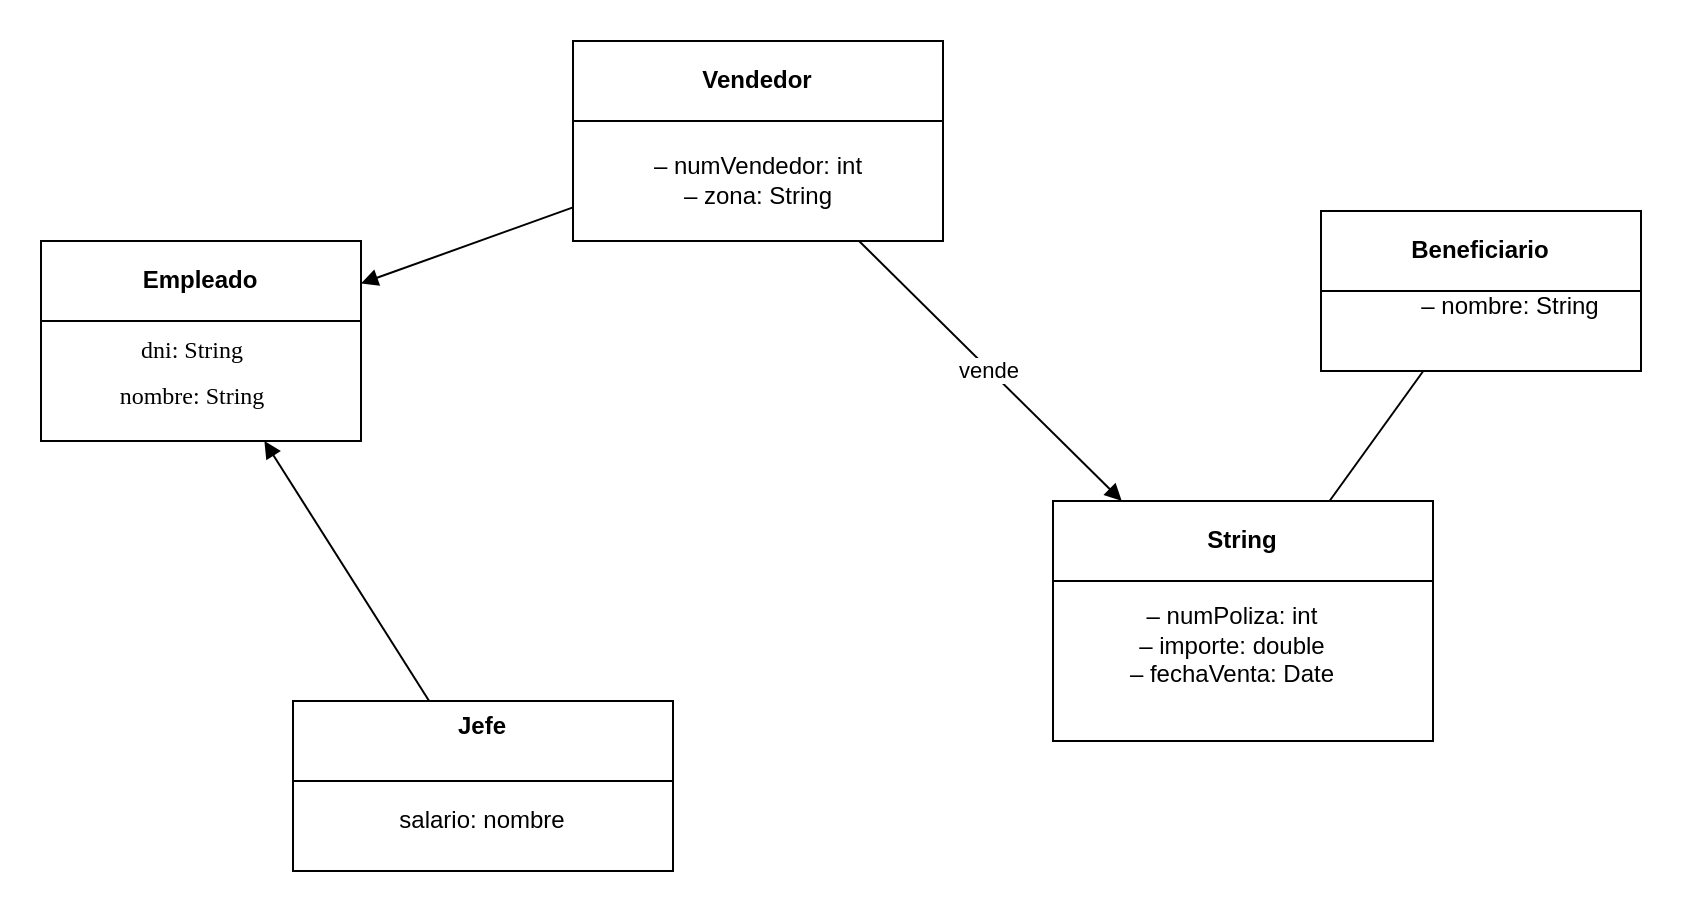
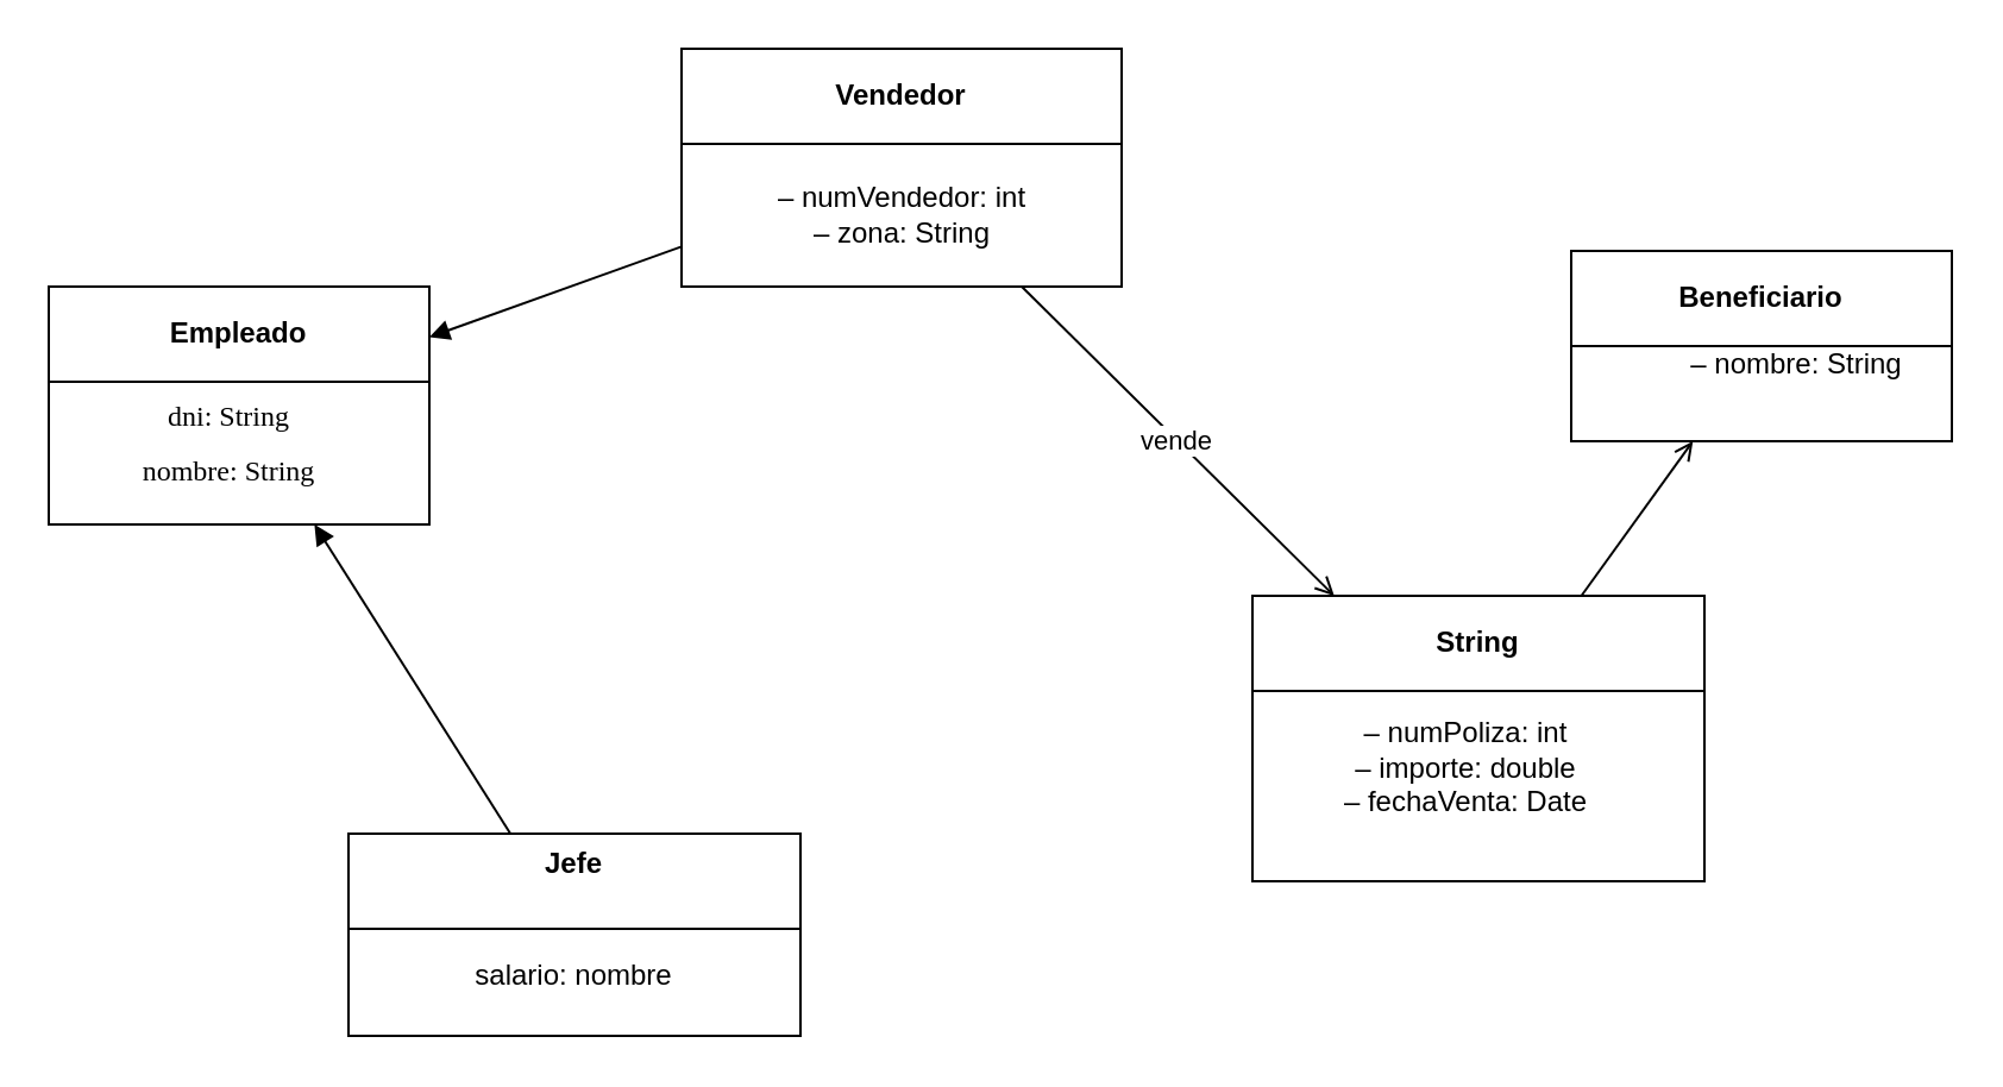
  <mxCell id="0" />
  <mxCell id="1" parent="0" />
  <mxCell id="2" value="&lt;b&gt;Empleado&lt;/b&gt;" style="shape=swimlane;whiteSpace=wrap;html=1;" vertex="1" parent="1"><mxGeometry x="20" y="120" width="160" height="100" as="geometry" /></mxCell>
  <mxCell id="3" value="&lt;span style=&quot;font-family: &amp;quot;Times New Roman&amp;quot;;&quot;&gt;dni: String&lt;/span&gt;" style="text;html=1;align=center;verticalAlign=middle;whiteSpace=wrap;rounded=0;" vertex="1" parent="2"><mxGeometry x="46" y="40" width="60" height="30" as="geometry" /></mxCell>
  <mxCell id="4" value="&lt;br style=&quot;font-family: &amp;quot;Times New Roman&amp;quot;;&quot;&gt;&lt;span style=&quot;font-family: &amp;quot;Times New Roman&amp;quot;;&quot;&gt;nombre: String&lt;/span&gt;" style="text;html=1;align=center;verticalAlign=middle;whiteSpace=wrap;rounded=0;" vertex="1" parent="2"><mxGeometry x="21" y="55" width="110" height="30" as="geometry" /></mxCell>
  <mxCell id="5" value="&lt;b&gt;Vendedor&lt;/b&gt;" style="shape=swimlane;whiteSpace=wrap;html=1;" vertex="1" parent="1"><mxGeometry x="286" y="20" width="185" height="100" as="geometry" /></mxCell>
  <mxCell id="6" value="– numVendedor: int&lt;br&gt;– zona: String" style="text;html=1;align=center;verticalAlign=middle;whiteSpace=wrap;rounded=0;" vertex="1" parent="5"><mxGeometry x="-12.5" y="50" width="210" height="40" as="geometry" /></mxCell>
  <mxCell id="7" value="&lt;b&gt;Jefe&lt;/b&gt;&lt;div&gt;&lt;br/&gt;&lt;/div&gt;" style="shape=swimlane;whiteSpace=wrap;html=1;" vertex="1" parent="1"><mxGeometry x="146" y="350" width="190" height="85" as="geometry" /></mxCell>
  <mxCell id="8" value="salario: nombre" style="text;html=1;align=center;verticalAlign=middle;whiteSpace=wrap;rounded=0;" vertex="1" parent="7"><mxGeometry x="35" y="45" width="120" height="30" as="geometry" /></mxCell>
  <mxCell id="9" style="endArrow=block;html=1;" edge="1" parent="1" source="5" target="2"><mxGeometry relative="1" as="geometry" /></mxCell>
  <mxCell id="10" style="endArrow=block;html=1;" edge="1" parent="1" source="7" target="2"><mxGeometry relative="1" as="geometry" /></mxCell>
  <mxCell id="11" value="&lt;b&gt;String&lt;/b&gt;" style="shape=swimlane;whiteSpace=wrap;html=1;" vertex="1" parent="1"><mxGeometry x="526" y="250" width="190" height="120" as="geometry" /></mxCell>
  <mxCell id="12" value="&lt;br&gt;– numPoliza: int&lt;br&gt;– importe: double&lt;br&gt;– fechaVenta: Date" style="text;html=1;align=center;verticalAlign=middle;whiteSpace=wrap;rounded=0;" vertex="1" parent="11"><mxGeometry x="-10" y="40" width="200" height="50" as="geometry" /></mxCell>
  <mxCell id="13" value="&lt;b&gt;Beneficiario&lt;/b&gt;" style="shape=swimlane;whiteSpace=wrap;html=1;" vertex="1" parent="1"><mxGeometry x="660" y="105" width="160" height="80" as="geometry" /></mxCell>
  <mxCell id="14" value="&lt;br&gt;– nombre: String" style="text;html=1;align=center;verticalAlign=middle;whiteSpace=wrap;rounded=0;" vertex="1" parent="13"><mxGeometry x="40" y="15" width="110" height="50" as="geometry" /></mxCell>
- <mxCell id="15" style="endArrow=none;html=1;" edge="1" parent="1" source="11" target="13"><mxGeometry relative="1" as="geometry" /></mxCell>
- <mxCell id="16" value="vende" style="endArrow=block;html=1;" edge="1" parent="1" source="5" target="11"><mxGeometry relative="1" as="geometry" /></mxCell>
+ <mxCell id="15" style="endArrow=open;html=1;" edge="1" parent="1" source="11" target="13"><mxGeometry relative="1" as="geometry" /></mxCell>
+ <mxCell id="16" value="vende" style="endArrow=open;html=1;" edge="1" parent="1" source="5" target="11"><mxGeometry relative="1" as="geometry" /></mxCell>
